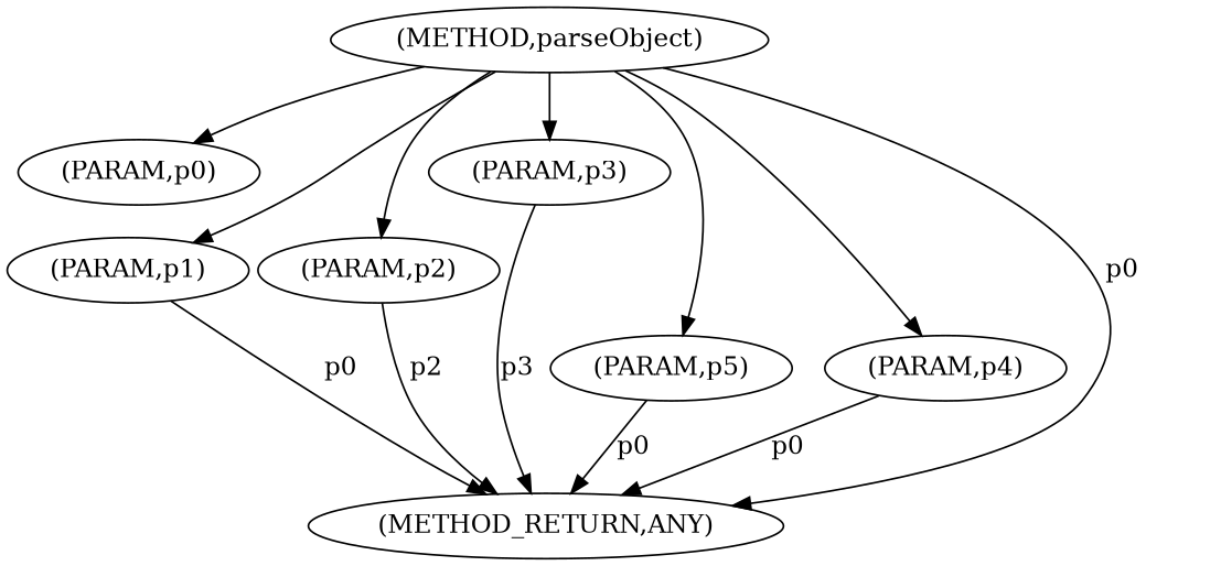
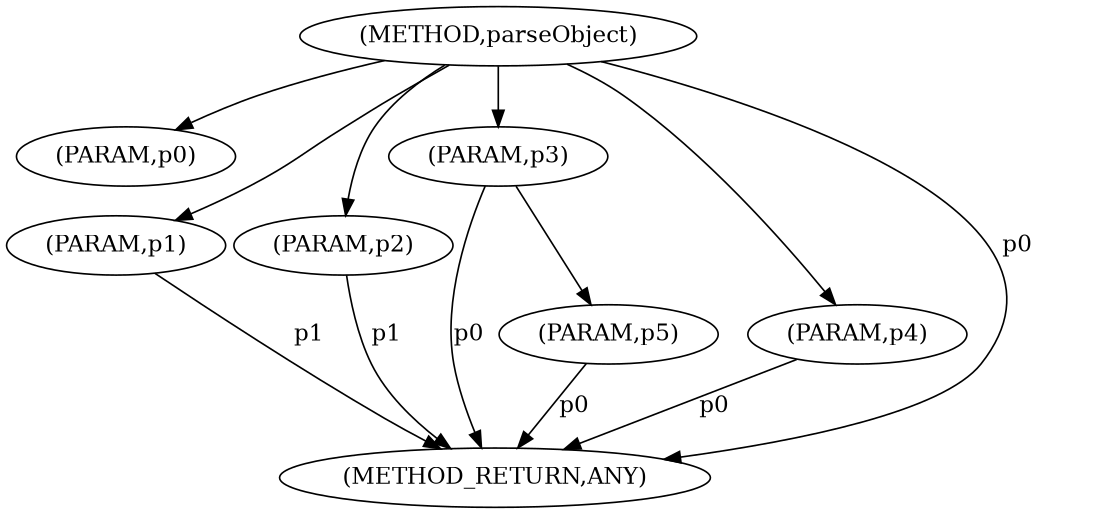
  digraph {
    n1 [label=<(METHOD,parseObject)>]
    n2 [label=<(PARAM,p0)>]
    n3 [label=<(PARAM,p1)>]
    n4 [label=<(PARAM,p2)>]
    n5 [label=<(PARAM,p3)>]
    n6 [label=<(PARAM,p4)>]
    n7 [label=<(PARAM,p5)>]
    n8 [label=<(METHOD_RETURN,ANY)>]
    n1 -> n2
    n1 -> n3
    n1 -> n4
    n1 -> n5
    n1 -> n6
-   n1 -> n7
+   n5 -> n7
    n1 -> n8 [label=p0]
-   n3 -> n8 [label=p0]
-   n4 -> n8 [label=p2]
-   n5 -> n8 [label=p3]
+   n3 -> n8 [label=p1]
+   n4 -> n8 [label=p1]
+   n5 -> n8 [label=p0]
    n6 -> n8 [label=p0]
    n7 -> n8 [label=p0]
  }
